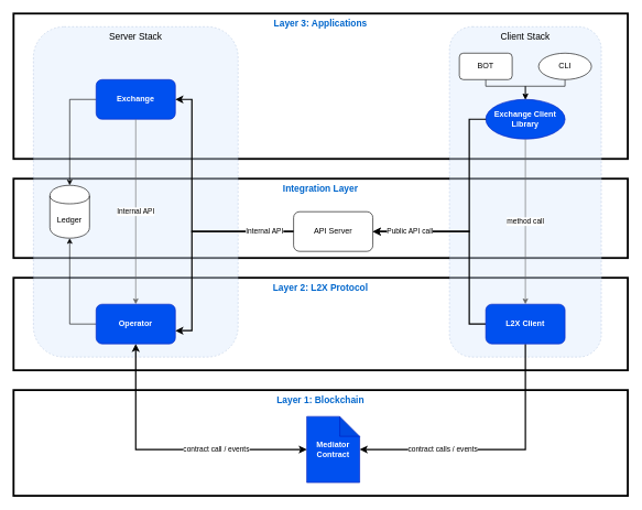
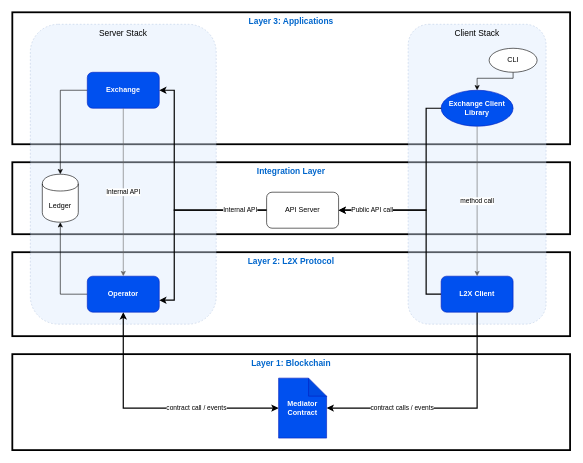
  <mxCell id="0" />
  <mxCell id="1" parent="0" />
  <mxCell id="2" value="Integration Layer" style="rounded=0;whiteSpace=wrap;html=1;verticalAlign=top;fontStyle=1;fontSize=14;strokeWidth=3;fontColor=#0066CC;" parent="1" vertex="1"><mxGeometry x="20" y="270" width="930" height="120" as="geometry" /></mxCell>
  <mxCell id="3" value="Layer 3: Applications" style="rounded=0;whiteSpace=wrap;html=1;verticalAlign=top;fontStyle=1;fontSize=14;strokeWidth=3;fontColor=#0066CC;" parent="1" vertex="1"><mxGeometry x="20" y="20" width="930" height="220" as="geometry" /></mxCell>
  <mxCell id="4" value="Layer 2: L2X Protocol" style="rounded=0;whiteSpace=wrap;html=1;verticalAlign=top;fontStyle=1;fontSize=14;strokeWidth=3;fontColor=#0066CC;" parent="1" vertex="1"><mxGeometry x="20" y="420" width="930" height="140" as="geometry" /></mxCell>
  <mxCell id="5" value="Layer 1: Blockchain" style="rounded=0;whiteSpace=wrap;html=1;verticalAlign=top;fontStyle=1;fontSize=14;strokeWidth=3;fontColor=#0066CC;" parent="1" vertex="1"><mxGeometry x="20" y="590" width="930" height="160" as="geometry" /></mxCell>
  <mxCell id="6" value="Server Stack" style="rounded=1;whiteSpace=wrap;html=1;verticalAlign=top;fontStyle=0;fontSize=14;dashed=1;fillColor=#dae8fc;strokeColor=#6c8ebf;opacity=40;" parent="1" vertex="1"><mxGeometry x="50" y="40" width="310" height="500" as="geometry" /></mxCell>
  <mxCell id="7" style="edgeStyle=orthogonalEdgeStyle;rounded=0;orthogonalLoop=1;jettySize=auto;html=1;" parent="1" source="8" target="22" edge="1"><mxGeometry relative="1" as="geometry" /></mxCell>
  <mxCell id="8" value="Exchange" style="rounded=1;whiteSpace=wrap;html=1;fillColor=#0050ef;strokeColor=#001DBC;fontColor=#ffffff;fontStyle=1" parent="1" vertex="1"><mxGeometry x="145" y="120" width="120" height="60" as="geometry" /></mxCell>
  <mxCell id="9" style="edgeStyle=orthogonalEdgeStyle;rounded=0;orthogonalLoop=1;jettySize=auto;html=1;" parent="1" source="11" target="22" edge="1"><mxGeometry relative="1" as="geometry" /></mxCell>
  <mxCell id="10" value="contract call / events" style="edgeStyle=orthogonalEdgeStyle;rounded=0;orthogonalLoop=1;jettySize=auto;html=1;startArrow=classic;startFill=1;strokeWidth=2;" parent="1" source="11" target="26" edge="1"><mxGeometry x="0.345" relative="1" as="geometry"><Array as="points"><mxPoint x="205" y="680" /></Array><mxPoint as="offset" /></mxGeometry></mxCell>
  <mxCell id="11" value="Operator" style="rounded=1;whiteSpace=wrap;html=1;fillColor=#0050ef;strokeColor=#001DBC;fontColor=#ffffff;fontStyle=1" parent="1" vertex="1"><mxGeometry x="145" y="460" width="120" height="60" as="geometry" /></mxCell>
  <mxCell id="12" value="Internal API" style="endArrow=classic;html=1;exitX=0.5;exitY=1;exitDx=0;exitDy=0;strokeColor=#666666;" parent="1" source="8" target="11" edge="1"><mxGeometry width="50" height="50" relative="1" as="geometry"><mxPoint x="490" y="310" as="sourcePoint" /><mxPoint x="540" y="260" as="targetPoint" /></mxGeometry></mxCell>
  <mxCell id="13" value="Client Stack" style="rounded=1;whiteSpace=wrap;html=1;verticalAlign=top;fontStyle=0;fontSize=14;dashed=1;fillColor=#dae8fc;strokeColor=#6c8ebf;opacity=40;" parent="1" vertex="1"><mxGeometry x="680" y="40" width="230" height="500" as="geometry" /></mxCell>
- <mxCell id="14" style="edgeStyle=orthogonalEdgeStyle;rounded=0;orthogonalLoop=1;jettySize=auto;html=1;" parent="1" source="15" target="16" edge="1"><mxGeometry relative="1" as="geometry"><Array as="points"><mxPoint x="735" y="130" /><mxPoint x="795" y="130" /></Array></mxGeometry></mxCell>
- <mxCell id="15" value="BOT" style="rounded=1;whiteSpace=wrap;html=1;fillColor=#ffffff;" parent="1" vertex="1"><mxGeometry x="695" y="80" width="80" height="40" as="geometry" /></mxCell>
  <mxCell id="16" value="&lt;div&gt;Exchange Client&lt;/div&gt;&lt;div&gt;Library&lt;br&gt;&lt;/div&gt;" style="ellipse;whiteSpace=wrap;html=1;fillColor=#0050ef;strokeColor=#001DBC;fontColor=#ffffff;fontStyle=1;" parent="1" vertex="1"><mxGeometry x="735" y="150" width="120" height="60" as="geometry" /></mxCell>
  <mxCell id="17" style="edgeStyle=orthogonalEdgeStyle;rounded=0;orthogonalLoop=1;jettySize=auto;html=1;" parent="1" source="18" target="16" edge="1"><mxGeometry relative="1" as="geometry"><Array as="points"><mxPoint x="855" y="130" /><mxPoint x="795" y="130" /></Array></mxGeometry></mxCell>
  <mxCell id="18" value="CLI" style="ellipse;whiteSpace=wrap;html=1;fillColor=#ffffff;" parent="1" vertex="1"><mxGeometry x="815" y="80" width="80" height="40" as="geometry" /></mxCell>
  <mxCell id="19" style="edgeStyle=orthogonalEdgeStyle;rounded=0;orthogonalLoop=1;jettySize=auto;html=1;entryX=1;entryY=0.5;entryDx=0;entryDy=0;strokeWidth=2;" parent="1" target="8" edge="1"><mxGeometry relative="1" as="geometry"><mxPoint x="474" y="350" as="sourcePoint" /><Array as="points"><mxPoint x="290" y="350" /><mxPoint x="290" y="150" /></Array></mxGeometry></mxCell>
  <mxCell id="20" value="&lt;div&gt;Internal API&lt;/div&gt;" style="edgeStyle=orthogonalEdgeStyle;rounded=0;orthogonalLoop=1;jettySize=auto;html=1;strokeWidth=2;" parent="1" target="11" edge="1"><mxGeometry x="-0.588" relative="1" as="geometry"><mxPoint x="474" y="350" as="sourcePoint" /><Array as="points"><mxPoint x="290" y="350" /><mxPoint x="290" y="500" /></Array><mxPoint as="offset" /></mxGeometry></mxCell>
  <mxCell id="21" value="API Server" style="rounded=1;whiteSpace=wrap;html=1;fillColor=#ffffff;" parent="1" vertex="1"><mxGeometry x="444" y="320" width="120" height="60" as="geometry" /></mxCell>
- <mxCell id="22" value="Ledger" style="shape=cylinder;whiteSpace=wrap;html=1;boundedLbl=1;backgroundOutline=1;rounded=1;fillColor=#ffffff;" parent="1" vertex="1"><mxGeometry x="75" y="280" width="60" height="80" as="geometry" /></mxCell>
+ <mxCell id="22" value="Ledger" style="shape=cylinder;whiteSpace=wrap;html=1;boundedLbl=1;backgroundOutline=1;rounded=1;fillColor=#ffffff;" parent="1" vertex="1"><mxGeometry x="70" y="290" width="60" height="80" as="geometry" /></mxCell>
  <mxCell id="23" style="edgeStyle=orthogonalEdgeStyle;rounded=0;orthogonalLoop=1;jettySize=auto;html=1;entryX=1;entryY=0.5;entryDx=0;entryDy=0;strokeWidth=2;" parent="1" source="25" target="21" edge="1"><mxGeometry relative="1" as="geometry"><Array as="points"><mxPoint x="710" y="490" /><mxPoint x="710" y="350" /></Array></mxGeometry></mxCell>
  <mxCell id="24" value="contract calls / events" style="edgeStyle=orthogonalEdgeStyle;rounded=0;orthogonalLoop=1;jettySize=auto;html=1;strokeWidth=2;" parent="1" source="25" target="26" edge="1"><mxGeometry x="0.387" relative="1" as="geometry"><Array as="points"><mxPoint x="795" y="680" /></Array><mxPoint as="offset" /></mxGeometry></mxCell>
  <mxCell id="25" value="L2X Client" style="rounded=1;whiteSpace=wrap;html=1;fillColor=#0050ef;strokeColor=#001DBC;fontColor=#ffffff;fontStyle=1" parent="1" vertex="1"><mxGeometry x="735" y="460" width="120" height="60" as="geometry" /></mxCell>
  <mxCell id="26" value="&lt;div&gt;Mediator&lt;/div&gt;&lt;div&gt;Contract&lt;br&gt;&lt;/div&gt;" style="shape=note;whiteSpace=wrap;html=1;backgroundOutline=1;darkOpacity=0.05;rounded=1;fillColor=#0050ef;strokeColor=#001DBC;fontColor=#ffffff;fontStyle=1" parent="1" vertex="1"><mxGeometry x="464" y="630" width="80" height="100" as="geometry" /></mxCell>
  <mxCell id="27" value="&lt;div&gt;method call&lt;/div&gt;" style="edgeStyle=orthogonalEdgeStyle;rounded=0;orthogonalLoop=1;jettySize=auto;html=1;strokeColor=#666666;" parent="1" source="16" target="25" edge="1"><mxGeometry relative="1" as="geometry" /></mxCell>
  <mxCell id="28" value="Public API call" style="edgeStyle=orthogonalEdgeStyle;rounded=0;orthogonalLoop=1;jettySize=auto;html=1;entryX=1;entryY=0.5;entryDx=0;entryDy=0;strokeWidth=2;" parent="1" source="16" target="21" edge="1"><mxGeometry x="0.672" relative="1" as="geometry"><Array as="points"><mxPoint x="710" y="180" /><mxPoint x="710" y="350" /></Array><mxPoint as="offset" /></mxGeometry></mxCell>
